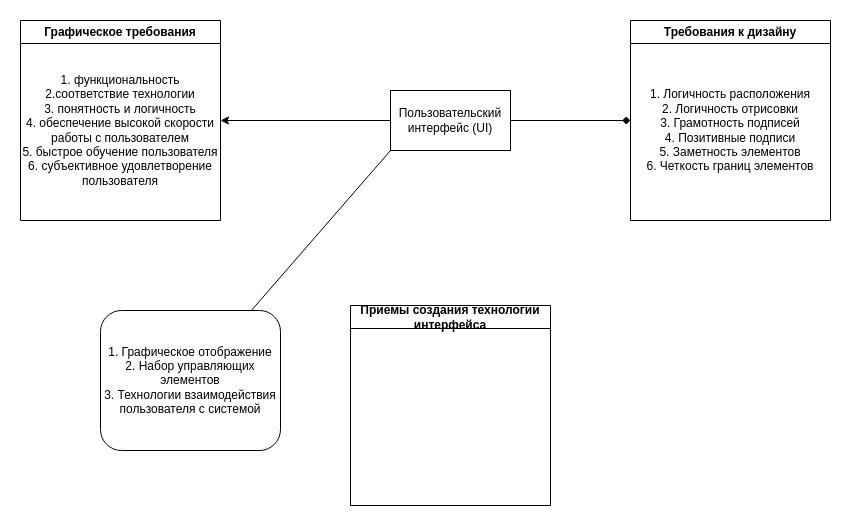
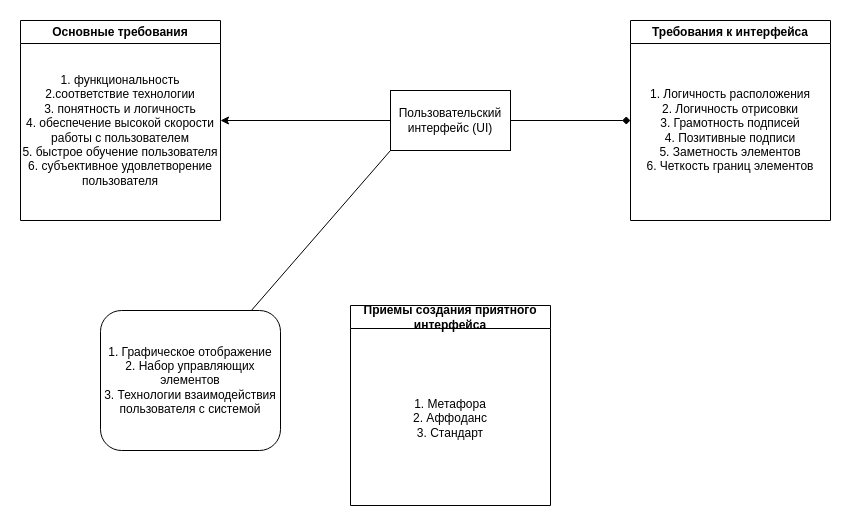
  <mxCell id="0" />
  <mxCell id="1" parent="0" />
  <mxCell id="2" style="edgeStyle=orthogonalEdgeStyle;rounded=0;orthogonalLoop=1;jettySize=auto;html=1;exitX=0;exitY=0.5;exitDx=0;exitDy=0;entryX=1;entryY=0.5;entryDx=0;entryDy=0;" edge="1" parent="1" source="4" target="5"><mxGeometry relative="1" as="geometry" /></mxCell>
  <mxCell id="3" style="edgeStyle=orthogonalEdgeStyle;rounded=0;orthogonalLoop=1;jettySize=auto;html=1;exitX=1;exitY=0.5;exitDx=0;exitDy=0;entryX=0;entryY=0.5;entryDx=0;entryDy=0;endArrow=diamond;" edge="1" parent="1" source="4" target="7"><mxGeometry relative="1" as="geometry" /></mxCell>
  <mxCell id="4" value="Пользовательский интерфейс (UI)" style="whiteSpace=wrap;html=1;rounded=0;" vertex="1" parent="1"><mxGeometry x="390" y="90" width="120" height="60" as="geometry" /></mxCell>
- <mxCell id="5" value="Графическое требования" style="swimlane;whiteSpace=wrap;html=1;" vertex="1" parent="1"><mxGeometry x="20" y="20" width="200" height="200" as="geometry" /></mxCell>
+ <mxCell id="5" value="Основные требования" style="swimlane;whiteSpace=wrap;html=1;" vertex="1" parent="1"><mxGeometry x="20" y="20" width="200" height="200" as="geometry" /></mxCell>
  <mxCell id="6" value="1. функциональность&lt;div&gt;2.соответствие технологии&lt;/div&gt;&lt;div&gt;3. понятность и логичность&lt;/div&gt;&lt;div&gt;4. обеспечение высокой скорости работы с пользователем&lt;/div&gt;&lt;div&gt;5. быстрое обучение пользователя&lt;/div&gt;&lt;div&gt;6. субъективное удовлетворение пользователя&lt;/div&gt;" style="text;html=1;align=center;verticalAlign=middle;whiteSpace=wrap;rounded=0;" vertex="1" parent="5"><mxGeometry y="20" width="200" height="180" as="geometry" /></mxCell>
- <mxCell id="7" value="Требования к дизайну" style="swimlane;whiteSpace=wrap;html=1;" vertex="1" parent="1"><mxGeometry x="630" y="20" width="200" height="200" as="geometry" /></mxCell>
+ <mxCell id="7" value="Требования к интерфейса" style="swimlane;whiteSpace=wrap;html=1;" vertex="1" parent="1"><mxGeometry x="630" y="20" width="200" height="200" as="geometry" /></mxCell>
  <mxCell id="8" value="1. Логичность расположения&lt;div&gt;2. Логичность отрисовки&lt;/div&gt;&lt;div&gt;3. Грамотность подписей&lt;/div&gt;&lt;div&gt;4. Позитивные подписи&lt;/div&gt;&lt;div&gt;5. Заметность элементов&lt;/div&gt;&lt;div&gt;6. Четкость границ элементов&lt;/div&gt;" style="text;html=1;align=center;verticalAlign=middle;whiteSpace=wrap;rounded=0;" vertex="1" parent="7"><mxGeometry y="20" width="200" height="180" as="geometry" /></mxCell>
- <mxCell id="9" value="Приемы создания технологии интерфейса" style="swimlane;whiteSpace=wrap;html=1;" vertex="1" parent="1"><mxGeometry x="350" y="305" width="200" height="200" as="geometry" /></mxCell>
+ <mxCell id="9" value="Приемы создания приятного интерфейса" style="swimlane;whiteSpace=wrap;html=1;" vertex="1" parent="1"><mxGeometry x="350" y="305" width="200" height="200" as="geometry" /></mxCell>
+ <mxCell id="10" value="1. Метафора&lt;div&gt;2. Аффоданс&lt;/div&gt;&lt;div&gt;3. Стандарт&lt;/div&gt;" style="text;html=1;align=center;verticalAlign=middle;whiteSpace=wrap;rounded=0;" vertex="1" parent="9"><mxGeometry y="25" width="200" height="175" as="geometry" /></mxCell>
  <mxCell id="11" value="" style="endArrow=none;html=1;rounded=0;exitX=0;exitY=1;exitDx=0;exitDy=0;" edge="1" parent="1" source="4" target="12"><mxGeometry width="50" height="50" relative="1" as="geometry"><mxPoint x="200" y="360" as="sourcePoint" /><mxPoint x="410" y="140" as="targetPoint" /></mxGeometry></mxCell>
  <mxCell id="12" value="1. Графическое отображение&lt;div&gt;2. Набор управляющих элементов&lt;/div&gt;&lt;div&gt;3. Технологии взаимодействия пользователя с системой&lt;/div&gt;" style="rounded=1;whiteSpace=wrap;html=1;" vertex="1" parent="1"><mxGeometry x="100" y="310" width="180" height="140" as="geometry" /></mxCell>
